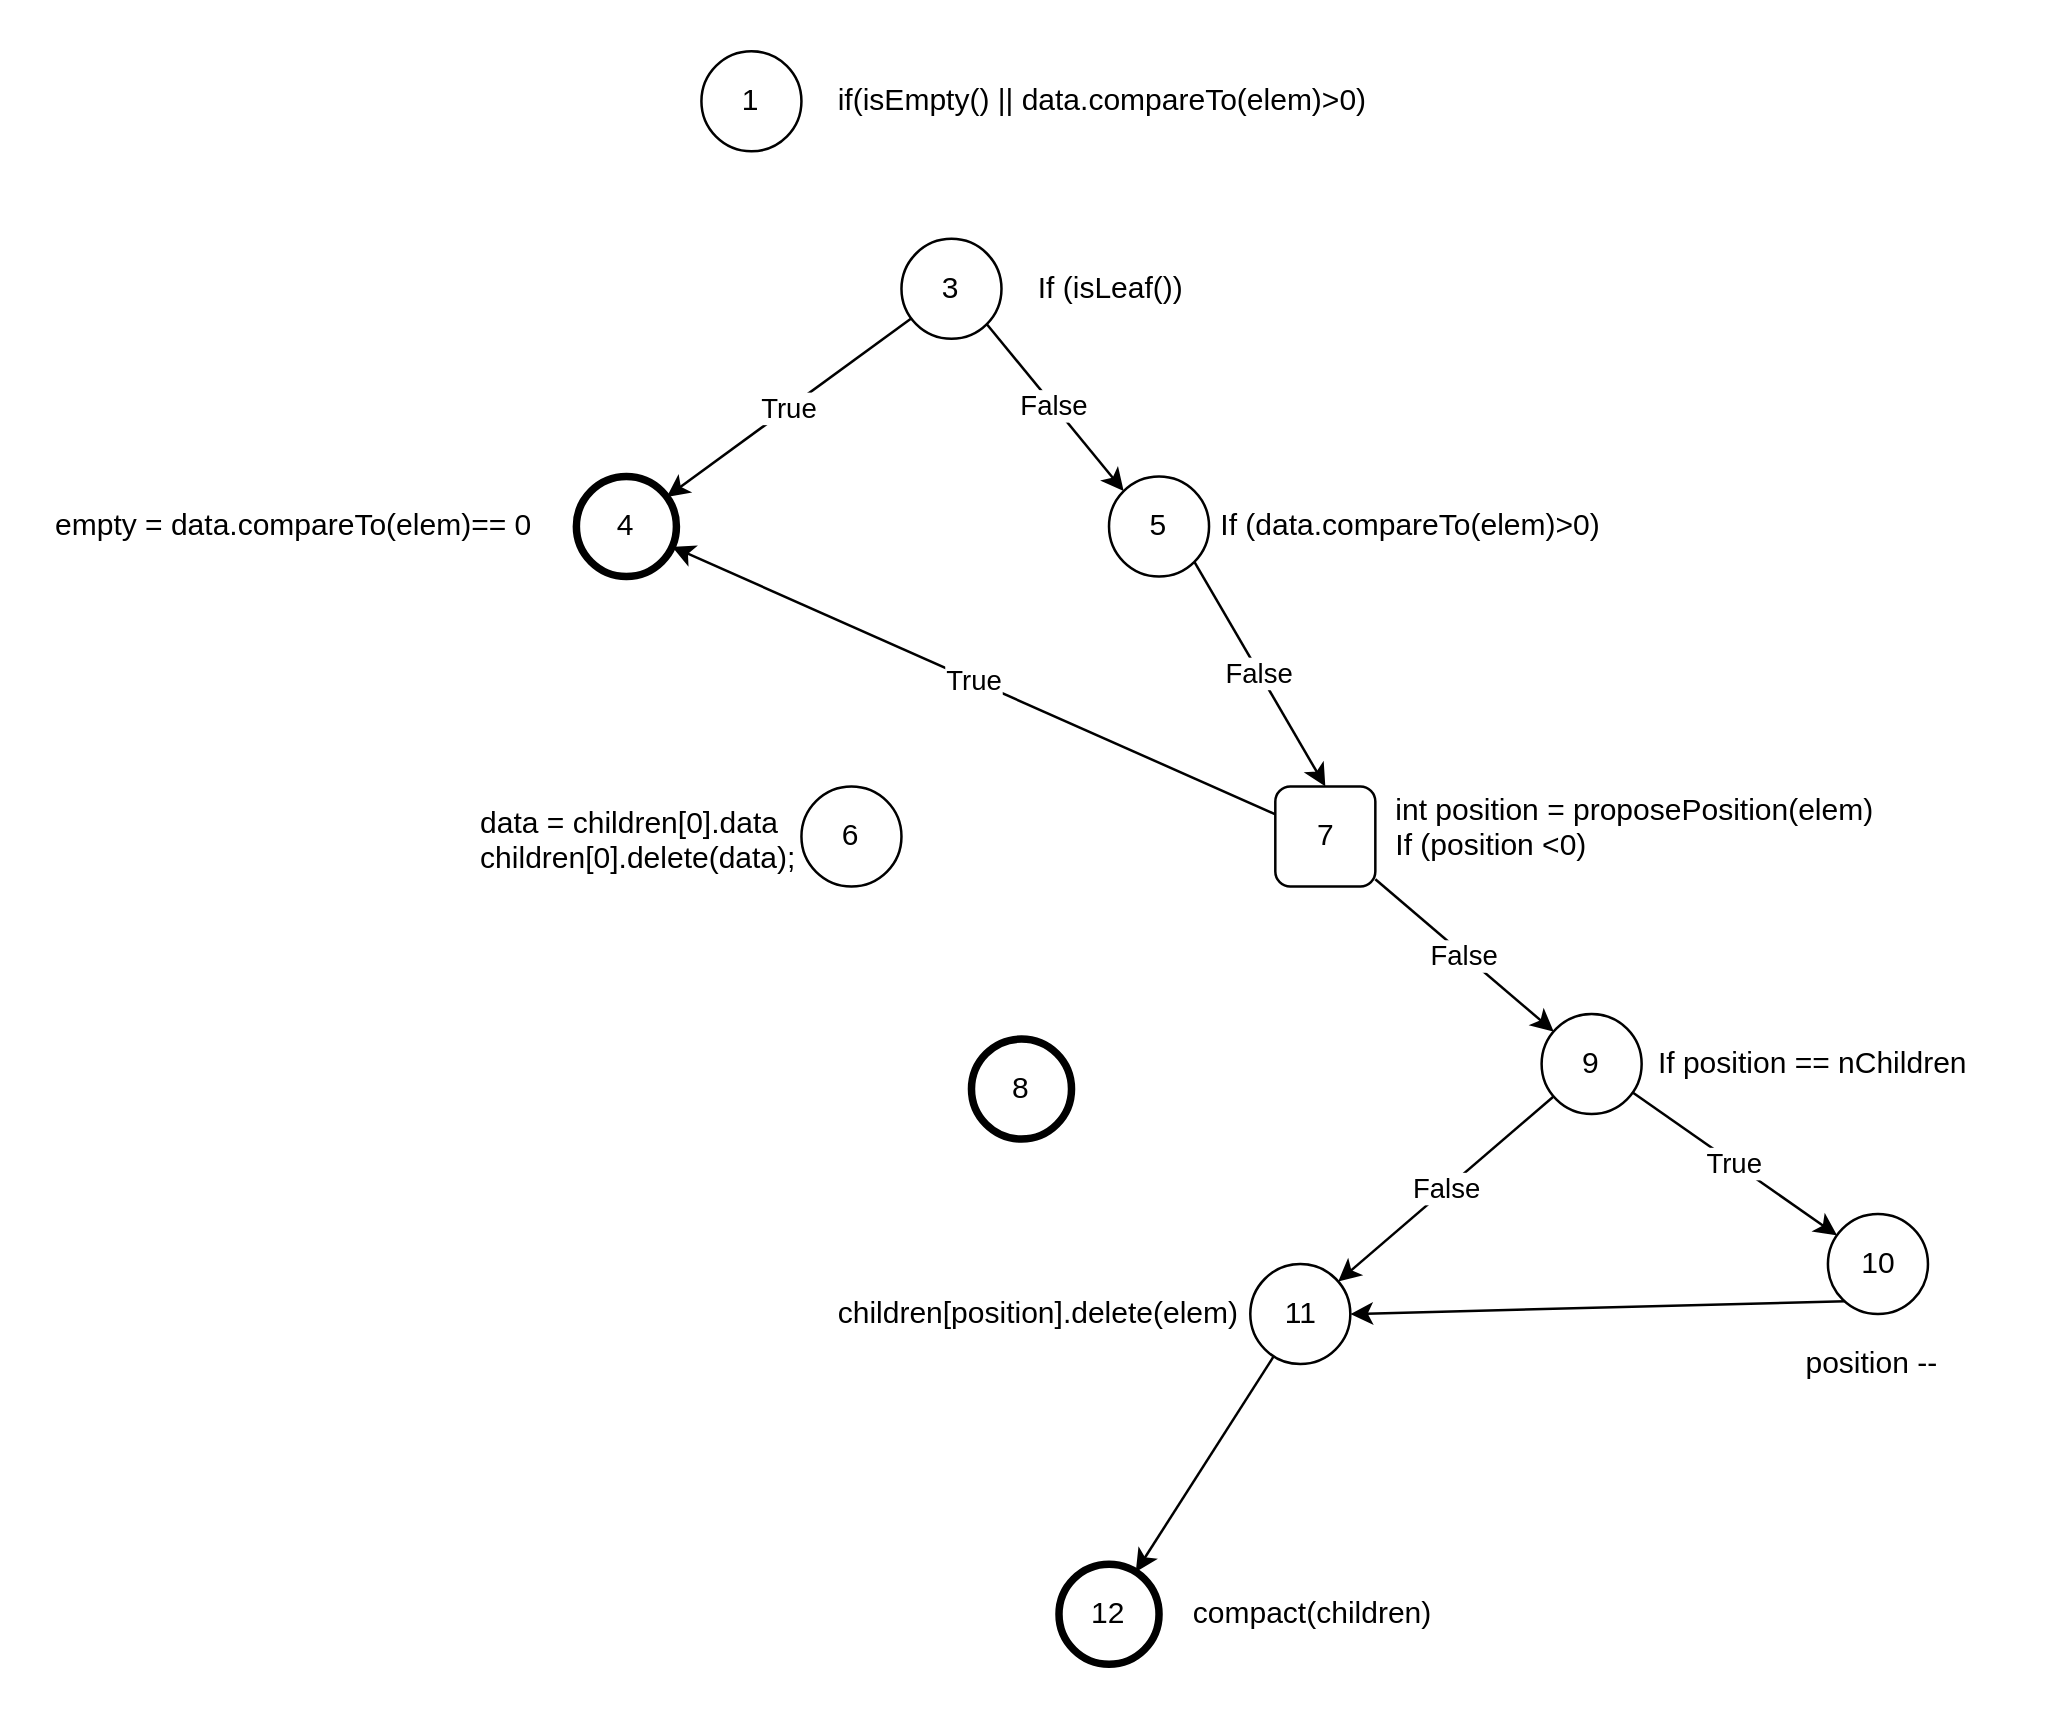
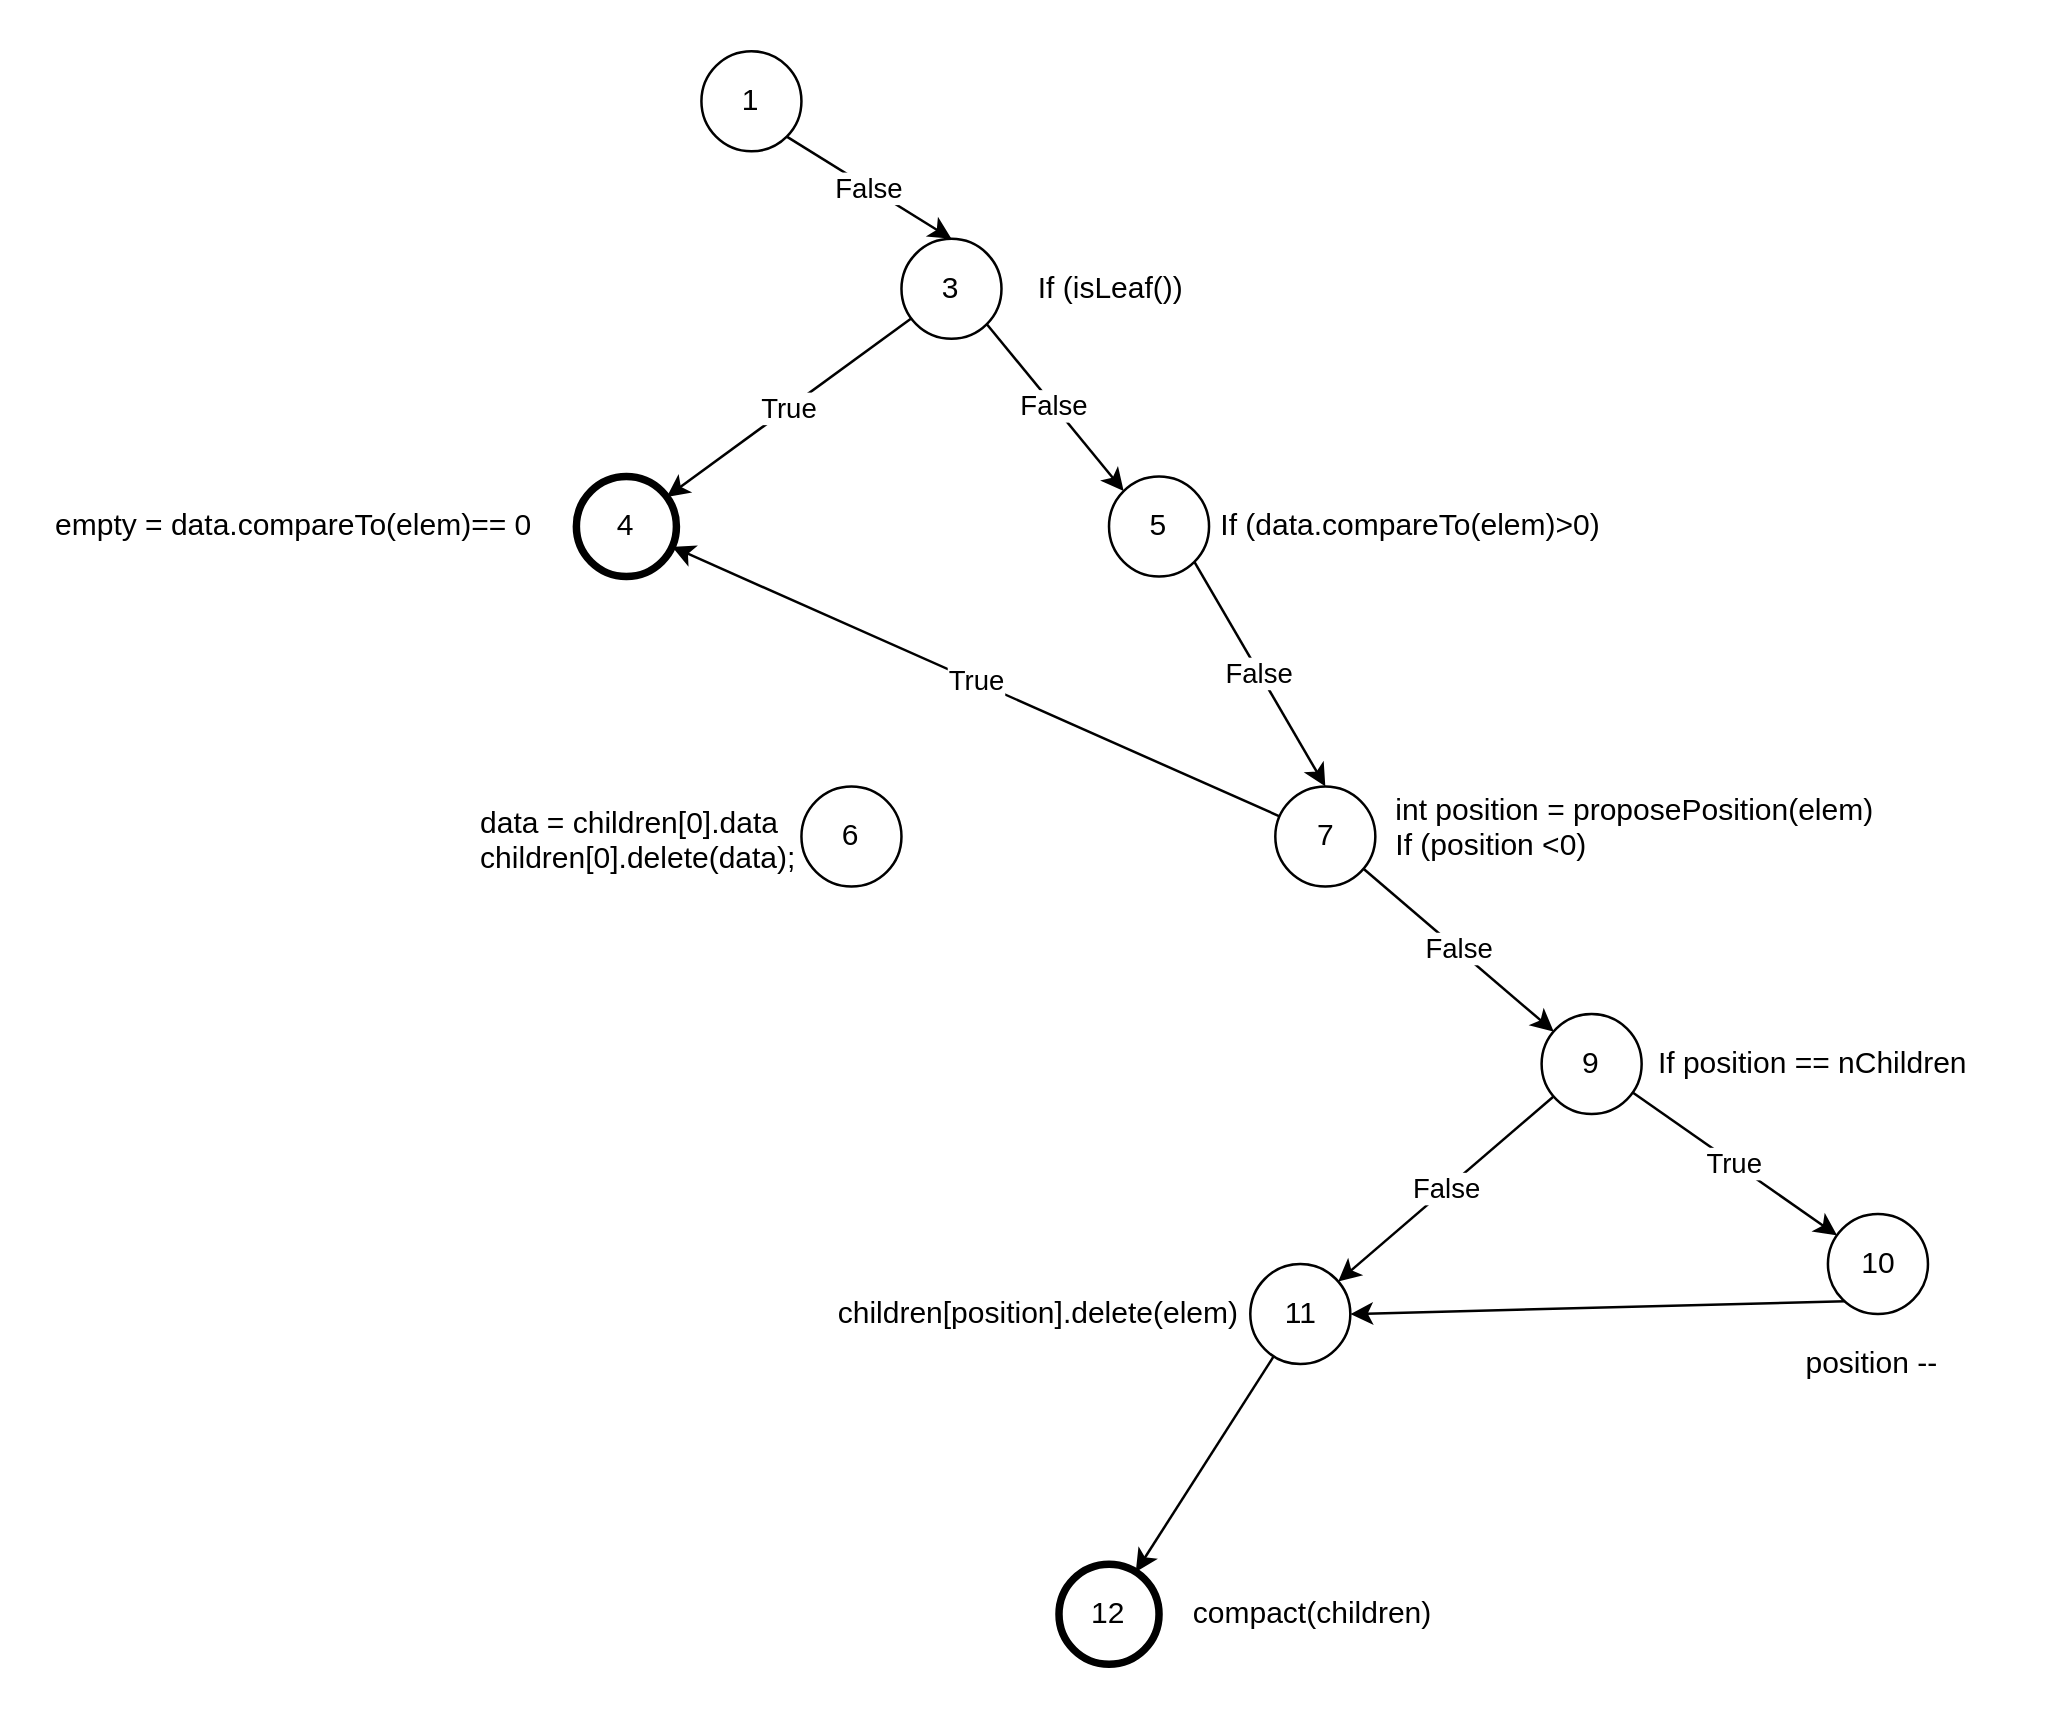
  <mxCell id="0" />
  <mxCell id="1" parent="0" />
+ <mxCell id="2" value="False" style="edgeStyle=none;rounded=0;orthogonalLoop=1;jettySize=auto;html=1;exitX=1;exitY=1;exitDx=0;exitDy=0;entryX=0.5;entryY=0;entryDx=0;entryDy=0;" edge="1" parent="1" source="3" target="7"><mxGeometry relative="1" as="geometry" /></mxCell>
  <mxCell id="3" value="1" style="ellipse;whiteSpace=wrap;html=1;aspect=fixed;" vertex="1" parent="1"><mxGeometry x="280" y="20" width="40" height="40" as="geometry" /></mxCell>
- <mxCell id="4" value="if(isEmpty() || data.compareTo(elem)&amp;gt;0)" style="text;html=1;resizable=0;points=[];autosize=1;align=left;verticalAlign=top;spacingTop=-4;" vertex="1" parent="1"><mxGeometry x="333" y="30" width="230" height="20" as="geometry" /></mxCell>
  <mxCell id="5" value="True" style="edgeStyle=none;rounded=0;orthogonalLoop=1;jettySize=auto;html=1;" edge="1" parent="1" source="7" target="8"><mxGeometry relative="1" as="geometry" /></mxCell>
  <mxCell id="6" value="False" style="edgeStyle=none;rounded=0;orthogonalLoop=1;jettySize=auto;html=1;exitX=1;exitY=1;exitDx=0;exitDy=0;entryX=0;entryY=0;entryDx=0;entryDy=0;" edge="1" parent="1" source="7" target="12"><mxGeometry relative="1" as="geometry" /></mxCell>
  <mxCell id="7" value="3" style="ellipse;whiteSpace=wrap;html=1;aspect=fixed;" vertex="1" parent="1"><mxGeometry x="360" y="95" width="40" height="40" as="geometry" /></mxCell>
  <mxCell id="8" value="4" style="ellipse;whiteSpace=wrap;html=1;aspect=fixed;strokeWidth=3;" vertex="1" parent="1"><mxGeometry x="230" y="190" width="40" height="40" as="geometry" /></mxCell>
  <mxCell id="9" value="If (isLeaf())" style="text;html=1;resizable=0;points=[];autosize=1;align=left;verticalAlign=top;spacingTop=-4;" vertex="1" parent="1"><mxGeometry x="413" y="105" width="70" height="20" as="geometry" /></mxCell>
  <mxCell id="10" value="empty = data.compareTo(elem)== 0" style="text;html=1;resizable=0;points=[];autosize=1;align=left;verticalAlign=top;spacingTop=-4;" vertex="1" parent="1"><mxGeometry x="20" y="200" width="210" height="20" as="geometry" /></mxCell>
  <mxCell id="11" value="False" style="edgeStyle=none;rounded=0;orthogonalLoop=1;jettySize=auto;html=1;exitX=1;exitY=1;exitDx=0;exitDy=0;entryX=0.5;entryY=0;entryDx=0;entryDy=0;" edge="1" parent="1" source="12" target="18"><mxGeometry relative="1" as="geometry" /></mxCell>
  <mxCell id="12" value="5" style="ellipse;whiteSpace=wrap;html=1;aspect=fixed;" vertex="1" parent="1"><mxGeometry x="443" y="190" width="40" height="40" as="geometry" /></mxCell>
  <mxCell id="13" value="6" style="ellipse;whiteSpace=wrap;html=1;aspect=fixed;" vertex="1" parent="1"><mxGeometry x="320" y="314" width="40" height="40" as="geometry" /></mxCell>
  <mxCell id="14" value="If (data.compareTo(elem)&amp;gt;0)&lt;br&gt;&lt;br&gt;" style="text;html=1;resizable=0;points=[];autosize=1;align=left;verticalAlign=top;spacingTop=-4;" vertex="1" parent="1"><mxGeometry x="486" y="200" width="170" height="30" as="geometry" /></mxCell>
  <mxCell id="15" value="data = children[0].data&lt;br&gt;children[0].delete(data);&lt;br&gt;" style="text;html=1;resizable=0;points=[];autosize=1;align=left;verticalAlign=top;spacingTop=-4;" vertex="1" parent="1"><mxGeometry x="190" y="319" width="140" height="30" as="geometry" /></mxCell>
  <mxCell id="16" value="True" style="edgeStyle=none;rounded=0;orthogonalLoop=1;jettySize=auto;html=1;" edge="1" parent="1" source="18" target="8"><mxGeometry relative="1" as="geometry" /></mxCell>
  <mxCell id="17" value="False" style="edgeStyle=none;rounded=0;orthogonalLoop=1;jettySize=auto;html=1;" edge="1" parent="1" source="18" target="21"><mxGeometry relative="1" as="geometry" /></mxCell>
- <mxCell id="18" value="7" style="whiteSpace=wrap;html=1;aspect=fixed;rounded=1;" vertex="1" parent="1"><mxGeometry x="509.5" y="314" width="40" height="40" as="geometry" /></mxCell>
+ <mxCell id="18" value="7" style="ellipse;whiteSpace=wrap;html=1;aspect=fixed;" vertex="1" parent="1"><mxGeometry x="509.5" y="314" width="40" height="40" as="geometry" /></mxCell>
  <mxCell id="19" value="True" style="edgeStyle=none;rounded=0;orthogonalLoop=1;jettySize=auto;html=1;" edge="1" parent="1" source="21" target="26"><mxGeometry relative="1" as="geometry" /></mxCell>
  <mxCell id="20" value="False" style="edgeStyle=none;rounded=0;orthogonalLoop=1;jettySize=auto;html=1;" edge="1" parent="1" source="21" target="23"><mxGeometry relative="1" as="geometry" /></mxCell>
  <mxCell id="21" value="9" style="ellipse;whiteSpace=wrap;html=1;aspect=fixed;" vertex="1" parent="1"><mxGeometry x="616" y="405" width="40" height="40" as="geometry" /></mxCell>
  <mxCell id="22" value="" style="edgeStyle=none;rounded=0;orthogonalLoop=1;jettySize=auto;html=1;" edge="1" parent="1" source="23" target="24"><mxGeometry relative="1" as="geometry" /></mxCell>
  <mxCell id="23" value="11" style="ellipse;whiteSpace=wrap;html=1;aspect=fixed;" vertex="1" parent="1"><mxGeometry x="499.5" y="505" width="40" height="40" as="geometry" /></mxCell>
  <mxCell id="24" value="12" style="ellipse;whiteSpace=wrap;html=1;aspect=fixed;rotation=0;strokeWidth=3;" vertex="1" parent="1"><mxGeometry x="423" y="625" width="40" height="40" as="geometry" /></mxCell>
  <mxCell id="25" style="edgeStyle=none;rounded=0;orthogonalLoop=1;jettySize=auto;html=1;exitX=1;exitY=1;exitDx=0;exitDy=0;entryX=1;entryY=0.5;entryDx=0;entryDy=0;" edge="1" parent="1" source="26" target="23"><mxGeometry relative="1" as="geometry" /></mxCell>
  <mxCell id="26" value="10" style="ellipse;whiteSpace=wrap;html=1;aspect=fixed;" vertex="1" parent="1"><mxGeometry x="730.5" y="485" width="40" height="40" as="geometry" /></mxCell>
- <mxCell id="27" value="8" style="ellipse;whiteSpace=wrap;html=1;aspect=fixed;strokeWidth=3;" vertex="1" parent="1"><mxGeometry x="388" y="415" width="40" height="40" as="geometry" /></mxCell>
  <mxCell id="28" value="int position = proposePosition(elem)&lt;br&gt;If (position &amp;lt;0)&lt;br&gt;&lt;br&gt;" style="text;html=1;resizable=0;points=[];autosize=1;align=left;verticalAlign=top;spacingTop=-4;" vertex="1" parent="1"><mxGeometry x="555.5" y="314" width="210" height="40" as="geometry" /></mxCell>
  <mxCell id="29" value="If position == nChildren" style="text;html=1;resizable=0;points=[];autosize=1;align=left;verticalAlign=top;spacingTop=-4;" vertex="1" parent="1"><mxGeometry x="660.5" y="415" width="140" height="20" as="geometry" /></mxCell>
  <mxCell id="30" value="position --" style="text;html=1;resizable=0;points=[];autosize=1;align=left;verticalAlign=top;spacingTop=-4;" vertex="1" parent="1"><mxGeometry x="720" y="535" width="70" height="20" as="geometry" /></mxCell>
  <mxCell id="31" value="children[position].delete(elem)" style="text;html=1;resizable=0;points=[];autosize=1;align=left;verticalAlign=top;spacingTop=-4;" vertex="1" parent="1"><mxGeometry x="333" y="515" width="180" height="20" as="geometry" /></mxCell>
  <mxCell id="32" value="compact(children)" style="text;html=1;resizable=0;points=[];autosize=1;align=left;verticalAlign=top;spacingTop=-4;" vertex="1" parent="1"><mxGeometry x="474.5" y="635" width="110" height="20" as="geometry" /></mxCell>
